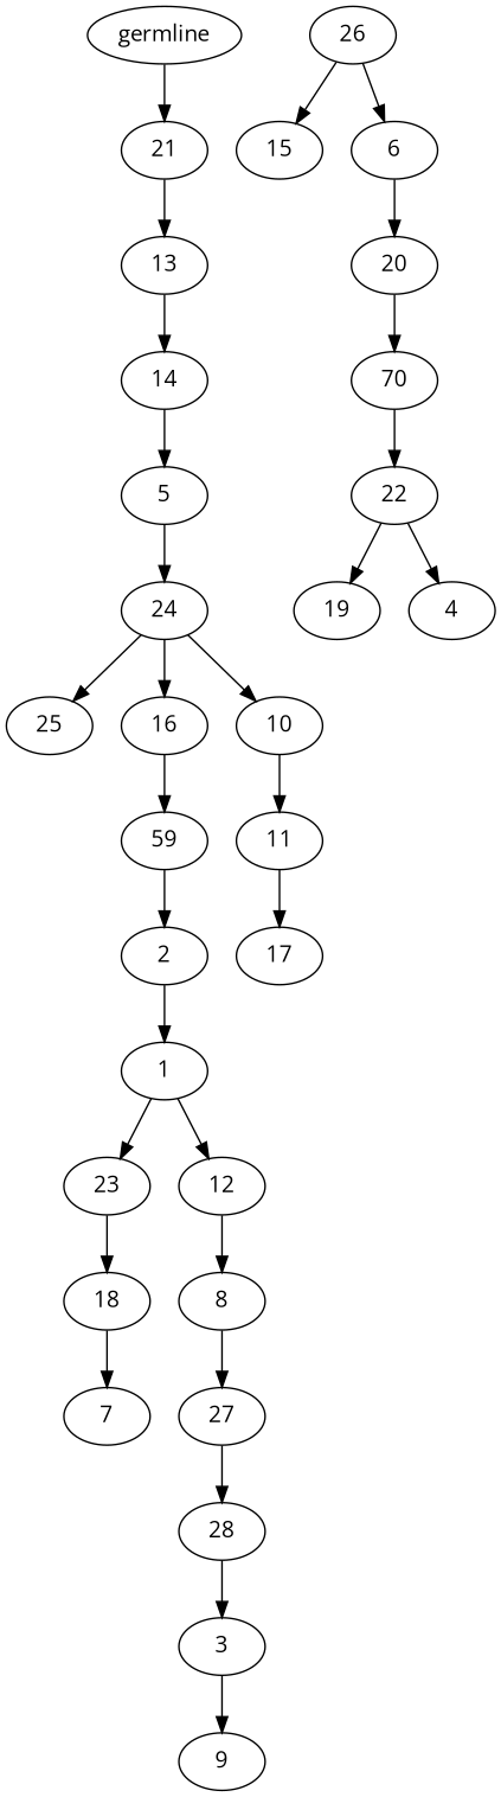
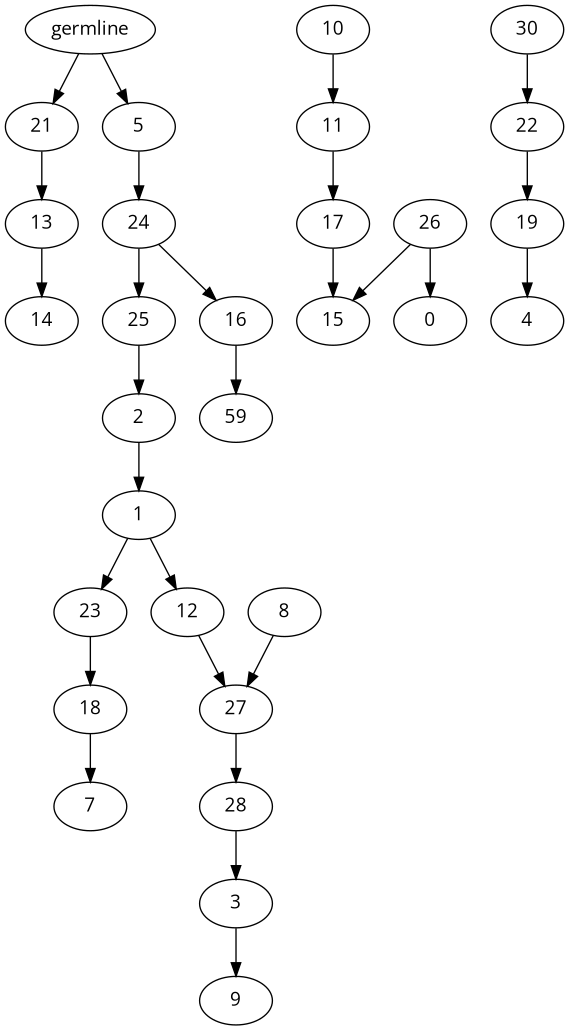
  digraph {
    fontname="Open Sans"
    node [fontname="Open Sans"]
    edge [fontname="Open Sans"]
    n1 [label=germline]
    n2 [label=21]
    n3 [label=13]
    n4 [label=14]
    n5 [label=5]
    n6 [label=24]
    n7 [label=25]
    n8 [label=16]
    n9 [label=10]
    n10 [label=2]
    n11 [label=59]
    n12 [label=11]
    n13 [label=1]
    n14 [label=23]
    n15 [label=12]
    n16 [label=18]
    n17 [label=8]
    n18 [label=7]
    n19 [label=27]
    n20 [label=28]
    n21 [label=3]
    n22 [label=9]
    n23 [label=17]
    n24 [label=15]
    n25 [label=26]
-   n26 [label=6]
-   n27 [label=20]
-   n28 [label=70]
+   n26 [label=0]
+   n28 [label=30]
    n29 [label=22]
    n30 [label=19]
    n31 [label=4]
    n1 -> n2
    n2 -> n3
    n3 -> n4
-   n4 -> n5
+   n1 -> n5
    n5 -> n6
    n6 -> n7
    n6 -> n8
-   n6 -> n9
-   n11 -> n10
+   n7 -> n10
    n8 -> n11
    n9 -> n12
    n10 -> n13
    n12 -> n23
    n13 -> n14
    n13 -> n15
    n14 -> n16
-   n15 -> n17
+   n15 -> n19
    n16 -> n18
    n17 -> n19
    n19 -> n20
    n20 -> n21
    n21 -> n22
+   n23 -> n24
    n25 -> n24
    n25 -> n26
-   n26 -> n27
-   n27 -> n28
    n28 -> n29
    n29 -> n30
-   n29 -> n31
+   n30 -> n31
  }
